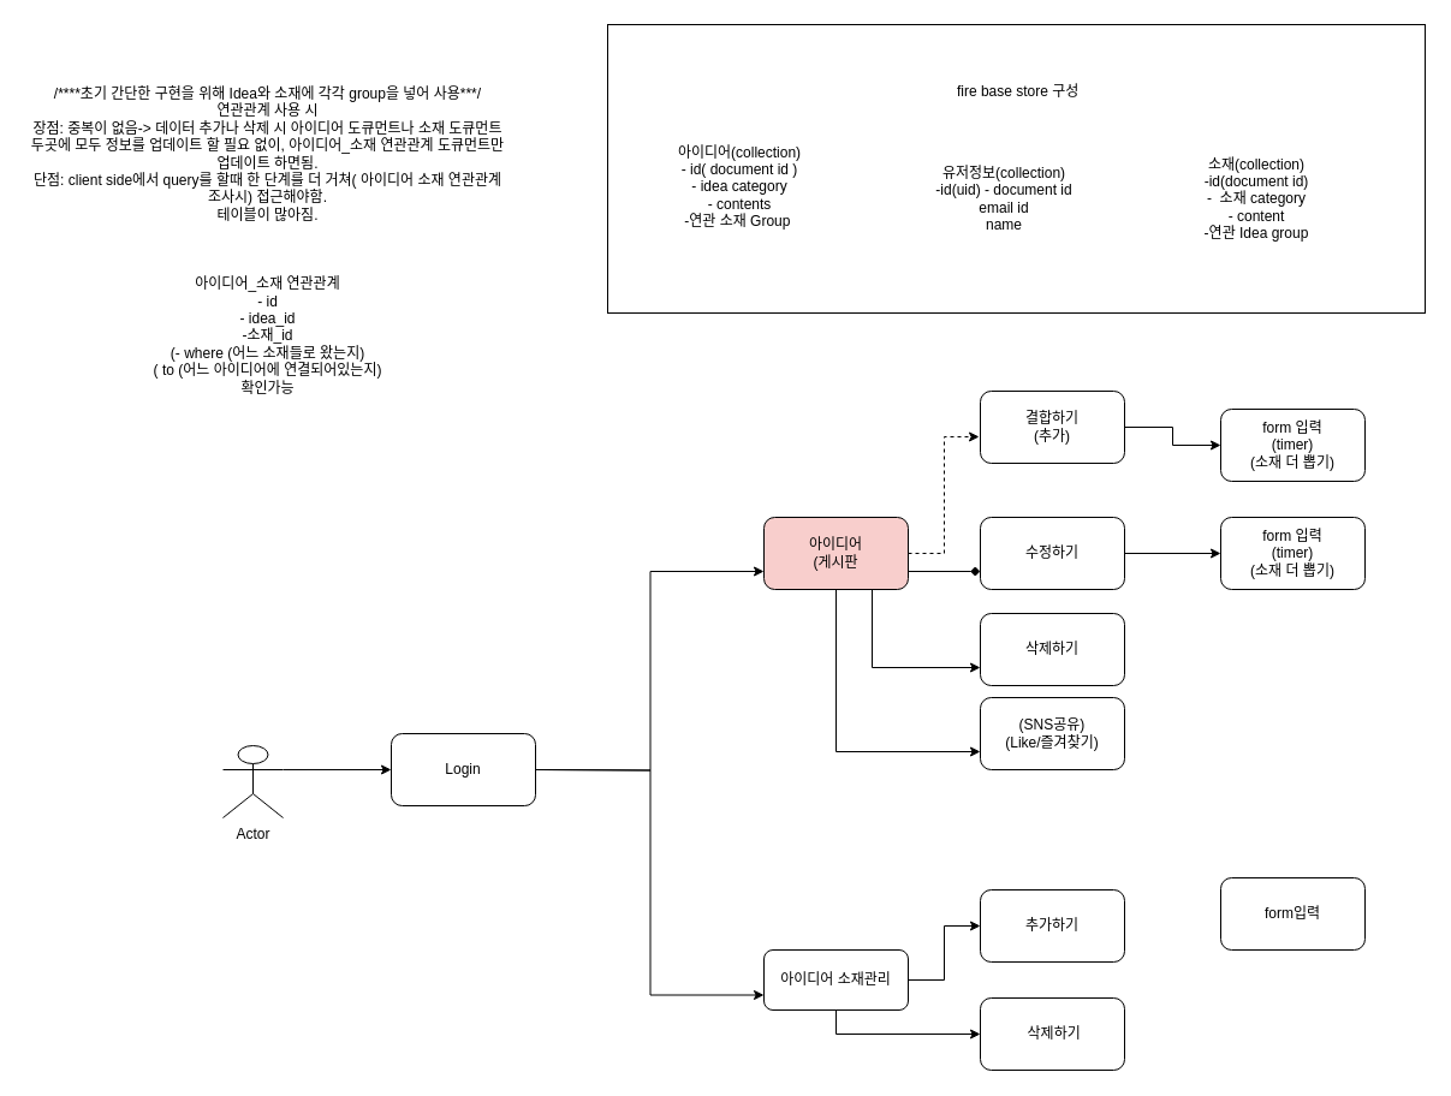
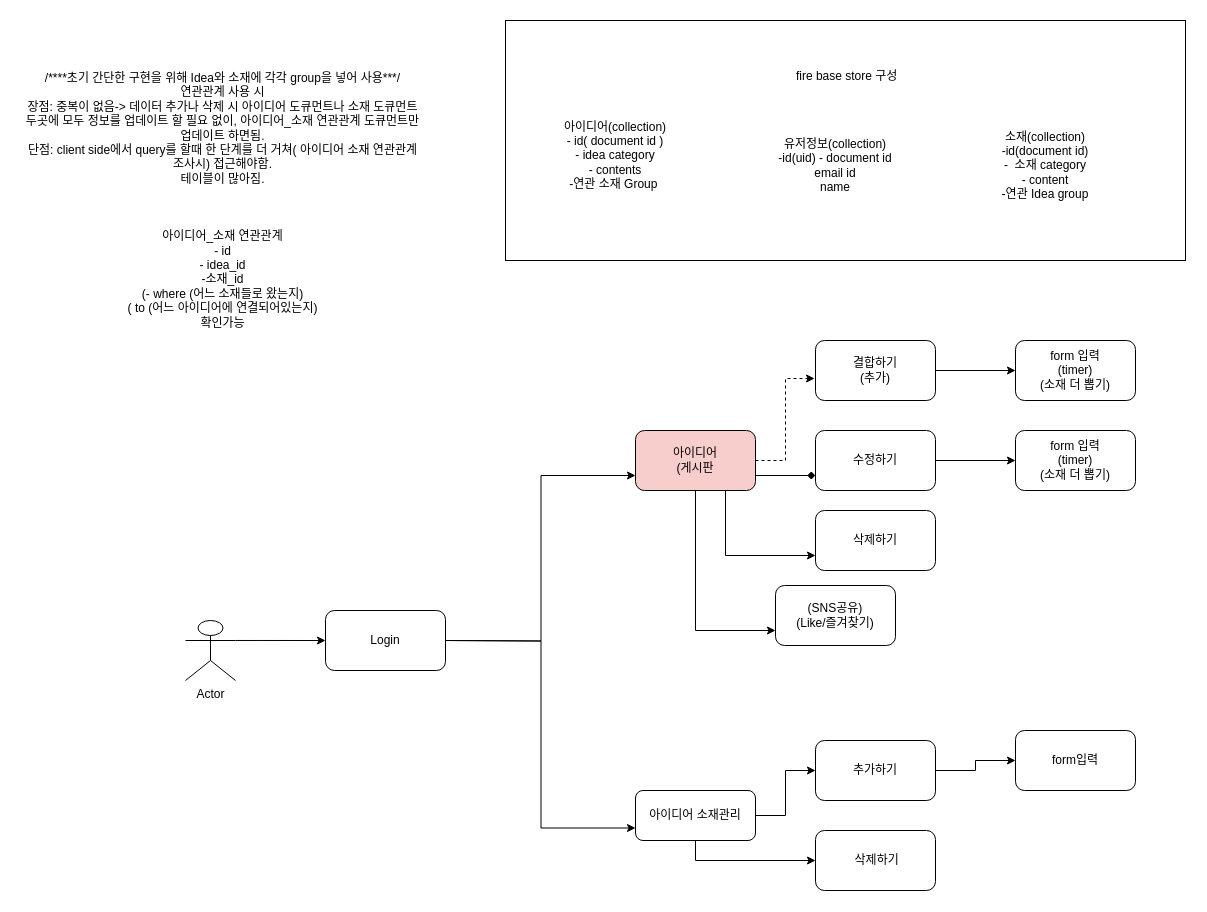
  <mxCell id="0" />
  <mxCell id="1" parent="0" />
  <mxCell id="2" style="edgeStyle=orthogonalEdgeStyle;rounded=0;orthogonalLoop=1;jettySize=auto;html=1;exitX=1;exitY=0.333;exitDx=0;exitDy=0;exitPerimeter=0;entryX=0;entryY=0.75;entryDx=0;entryDy=0;" parent="1" target="8" edge="1"><mxGeometry relative="1" as="geometry"><mxPoint x="445" y="640" as="sourcePoint" /></mxGeometry></mxCell>
  <mxCell id="3" style="edgeStyle=orthogonalEdgeStyle;rounded=0;orthogonalLoop=1;jettySize=auto;html=1;exitX=1;exitY=0.333;exitDx=0;exitDy=0;exitPerimeter=0;entryX=0;entryY=0.75;entryDx=0;entryDy=0;" parent="1" target="11" edge="1"><mxGeometry relative="1" as="geometry"><mxPoint x="445" y="640" as="sourcePoint" /></mxGeometry></mxCell>
  <mxCell id="4" style="edgeStyle=orthogonalEdgeStyle;rounded=0;orthogonalLoop=1;jettySize=auto;html=1;exitX=1;exitY=0.5;exitDx=0;exitDy=0;entryX=-0.008;entryY=0.633;entryDx=0;entryDy=0;entryPerimeter=0;dashed=1;" parent="1" source="8" target="13" edge="1"><mxGeometry relative="1" as="geometry" /></mxCell>
  <mxCell id="5" style="edgeStyle=orthogonalEdgeStyle;rounded=0;orthogonalLoop=1;jettySize=auto;html=1;exitX=1;exitY=0.75;exitDx=0;exitDy=0;entryX=0;entryY=0.75;entryDx=0;entryDy=0;endArrow=diamond;" parent="1" source="8" target="16" edge="1"><mxGeometry relative="1" as="geometry" /></mxCell>
  <mxCell id="6" style="edgeStyle=orthogonalEdgeStyle;rounded=0;orthogonalLoop=1;jettySize=auto;html=1;exitX=0.75;exitY=1;exitDx=0;exitDy=0;entryX=0;entryY=0.75;entryDx=0;entryDy=0;" parent="1" source="8" target="14" edge="1"><mxGeometry relative="1" as="geometry" /></mxCell>
  <mxCell id="7" style="edgeStyle=orthogonalEdgeStyle;rounded=0;orthogonalLoop=1;jettySize=auto;html=1;exitX=0.5;exitY=1;exitDx=0;exitDy=0;entryX=0;entryY=0.75;entryDx=0;entryDy=0;" parent="1" source="8" target="18" edge="1"><mxGeometry relative="1" as="geometry" /></mxCell>
  <mxCell id="8" value="아이디어&lt;br&gt;(게시판" style="rounded=1;whiteSpace=wrap;html=1;fillColor=#f8cecc;" parent="1" vertex="1"><mxGeometry x="635" y="430" width="120" height="60" as="geometry" /></mxCell>
  <mxCell id="9" style="edgeStyle=orthogonalEdgeStyle;rounded=0;orthogonalLoop=1;jettySize=auto;html=1;exitX=1;exitY=0.5;exitDx=0;exitDy=0;" parent="1" source="11" target="21" edge="1"><mxGeometry relative="1" as="geometry" /></mxCell>
  <mxCell id="10" style="edgeStyle=orthogonalEdgeStyle;rounded=0;orthogonalLoop=1;jettySize=auto;html=1;exitX=0.5;exitY=1;exitDx=0;exitDy=0;" parent="1" source="11" target="22" edge="1"><mxGeometry relative="1" as="geometry" /></mxCell>
  <mxCell id="11" value="아이디어 소재관리" style="rounded=1;whiteSpace=wrap;html=1;" parent="1" vertex="1"><mxGeometry x="635" y="790" width="120" height="50" as="geometry" /></mxCell>
  <mxCell id="12" style="edgeStyle=orthogonalEdgeStyle;rounded=0;orthogonalLoop=1;jettySize=auto;html=1;exitX=1;exitY=0.5;exitDx=0;exitDy=0;" parent="1" source="13" target="17" edge="1"><mxGeometry relative="1" as="geometry" /></mxCell>
- <mxCell id="13" value="결합하기&lt;br&gt;(추가)" style="rounded=1;whiteSpace=wrap;html=1;" parent="1" vertex="1"><mxGeometry x="815" y="325" width="120" height="60" as="geometry" /></mxCell>
+ <mxCell id="13" value="결합하기&lt;br&gt;(추가)" style="rounded=1;whiteSpace=wrap;html=1;" parent="1" vertex="1"><mxGeometry x="815" y="340" width="120" height="60" as="geometry" /></mxCell>
  <mxCell id="14" value="삭제하기" style="rounded=1;whiteSpace=wrap;html=1;" parent="1" vertex="1"><mxGeometry x="815" y="510" width="120" height="60" as="geometry" /></mxCell>
  <mxCell id="15" style="edgeStyle=orthogonalEdgeStyle;rounded=0;orthogonalLoop=1;jettySize=auto;html=1;exitX=1;exitY=0.5;exitDx=0;exitDy=0;" parent="1" source="16" target="19" edge="1"><mxGeometry relative="1" as="geometry" /></mxCell>
  <mxCell id="16" value="수정하기" style="rounded=1;whiteSpace=wrap;html=1;" parent="1" vertex="1"><mxGeometry x="815" y="430" width="120" height="60" as="geometry" /></mxCell>
  <mxCell id="17" value="form 입력&lt;br&gt;(timer)&lt;br&gt;(소재 더 뽑기)" style="rounded=1;whiteSpace=wrap;html=1;" parent="1" vertex="1"><mxGeometry x="1015" y="340" width="120" height="60" as="geometry" /></mxCell>
- <mxCell id="18" value="(SNS공유)&lt;br&gt;(Like/즐겨찾기)" style="rounded=1;whiteSpace=wrap;html=1;" parent="1" vertex="1"><mxGeometry x="815" y="580" width="120" height="60" as="geometry" /></mxCell>
+ <mxCell id="18" value="(SNS공유)&lt;br&gt;(Like/즐겨찾기)" style="rounded=1;whiteSpace=wrap;html=1;" parent="1" vertex="1"><mxGeometry x="775" y="585" width="120" height="60" as="geometry" /></mxCell>
  <mxCell id="19" value="form 입력&lt;br&gt;(timer)&lt;br&gt;(소재 더 뽑기)" style="rounded=1;whiteSpace=wrap;html=1;" parent="1" vertex="1"><mxGeometry x="1015" y="430" width="120" height="60" as="geometry" /></mxCell>
+ <mxCell id="20" style="edgeStyle=orthogonalEdgeStyle;rounded=0;orthogonalLoop=1;jettySize=auto;html=1;exitX=1;exitY=0.5;exitDx=0;exitDy=0;" parent="1" source="21" target="26" edge="1"><mxGeometry relative="1" as="geometry" /></mxCell>
  <mxCell id="21" value="추가하기" style="rounded=1;whiteSpace=wrap;html=1;" parent="1" vertex="1"><mxGeometry x="815" y="740" width="120" height="60" as="geometry" /></mxCell>
  <mxCell id="22" value="&amp;nbsp;삭제하기" style="rounded=1;whiteSpace=wrap;html=1;" parent="1" vertex="1"><mxGeometry x="815" y="830" width="120" height="60" as="geometry" /></mxCell>
  <mxCell id="23" value="Login" style="rounded=1;whiteSpace=wrap;html=1;" parent="1" vertex="1"><mxGeometry x="325" y="610" width="120" height="60" as="geometry" /></mxCell>
  <mxCell id="24" style="edgeStyle=orthogonalEdgeStyle;rounded=0;orthogonalLoop=1;jettySize=auto;html=1;exitX=1;exitY=0.333;exitDx=0;exitDy=0;exitPerimeter=0;entryX=0;entryY=0.5;entryDx=0;entryDy=0;" parent="1" source="25" target="23" edge="1"><mxGeometry relative="1" as="geometry" /></mxCell>
  <mxCell id="25" value="Actor" style="shape=umlActor;verticalLabelPosition=bottom;labelBackgroundColor=#ffffff;verticalAlign=top;html=1;outlineConnect=0;" parent="1" vertex="1"><mxGeometry x="185" y="620" width="50" height="60" as="geometry" /></mxCell>
  <mxCell id="26" value="form입력" style="rounded=1;whiteSpace=wrap;html=1;" parent="1" vertex="1"><mxGeometry x="1015" y="730" width="120" height="60" as="geometry" /></mxCell>
  <mxCell id="27" value="/****초기 간단한 구현을 위해 Idea와 소재에 각각 group을 넣어 사용***/&lt;br&gt;연관관계 사용 시 &lt;br&gt;장점: 중복이 없음-&amp;gt; 데이터 추가나 삭제 시 아이디어 도큐먼트나 소재 도큐먼트 두곳에 모두 정보를 업데이트 할 필요 없이, 아이디어_소재 연관관계 도큐먼트만 업데이트 하면됨.&lt;br&gt;단점: client side에서 query를 할때 한 단계를 더 거쳐( 아이디어 소재 연관관계 조사시) 접근해야함.&lt;br&gt;테이블이 많아짐.&lt;br&gt;&lt;br&gt;&lt;br&gt;&lt;br&gt;아이디어_소재 연관관계&lt;br&gt;- id&lt;br&gt;- idea_id&lt;br&gt;-소재_id&lt;br&gt;(- where (어느 소재들로 왔는지)&lt;br&gt;( to (어느 아이디어에 연결되어있는지)&lt;br&gt;확인가능" style="text;html=1;strokeColor=none;fillColor=none;align=center;verticalAlign=middle;whiteSpace=wrap;rounded=0;" parent="1" vertex="1"><mxGeometry x="20" y="60" width="405" height="280" as="geometry" /></mxCell>
  <mxCell id="28" value="" style="group" vertex="1" connectable="0" parent="1"><mxGeometry x="505" y="20" width="680" height="240" as="geometry" /></mxCell>
  <mxCell id="29" value="&amp;nbsp;fire base store 구성&lt;br&gt;&lt;br&gt;&lt;br&gt;&lt;br&gt;&lt;br&gt;&lt;br&gt;&lt;br&gt;&lt;br&gt;&lt;br&gt;&lt;br&gt;" style="rounded=0;whiteSpace=wrap;html=1;" parent="28" vertex="1"><mxGeometry width="680" height="240" as="geometry" /></mxCell>
  <mxCell id="30" value="아이디어(collection)&lt;br&gt;- id( document id )&lt;br&gt;- idea category&lt;br&gt;- contents&lt;br&gt;-연관 소재 Group&amp;nbsp;" style="text;html=1;strokeColor=none;fillColor=none;align=center;verticalAlign=middle;whiteSpace=wrap;rounded=0;" parent="28" vertex="1"><mxGeometry y="90" width="220" height="90" as="geometry" /></mxCell>
  <mxCell id="31" value="소재(collection)&lt;br&gt;-id(document id)&lt;br&gt;-&amp;nbsp; 소재 category&lt;br&gt;- content&lt;br&gt;-연관 Idea group" style="text;html=1;strokeColor=none;fillColor=none;align=center;verticalAlign=middle;whiteSpace=wrap;rounded=0;" parent="28" vertex="1"><mxGeometry x="485" y="100" width="110" height="90" as="geometry" /></mxCell>
  <mxCell id="32" value="유저정보(collection)&lt;br&gt;-id(uid) - document id&lt;br&gt;email id&lt;br&gt;name" style="text;html=1;strokeColor=none;fillColor=none;align=center;verticalAlign=middle;whiteSpace=wrap;rounded=0;" parent="28" vertex="1"><mxGeometry x="220" y="100" width="220" height="90" as="geometry" /></mxCell>
